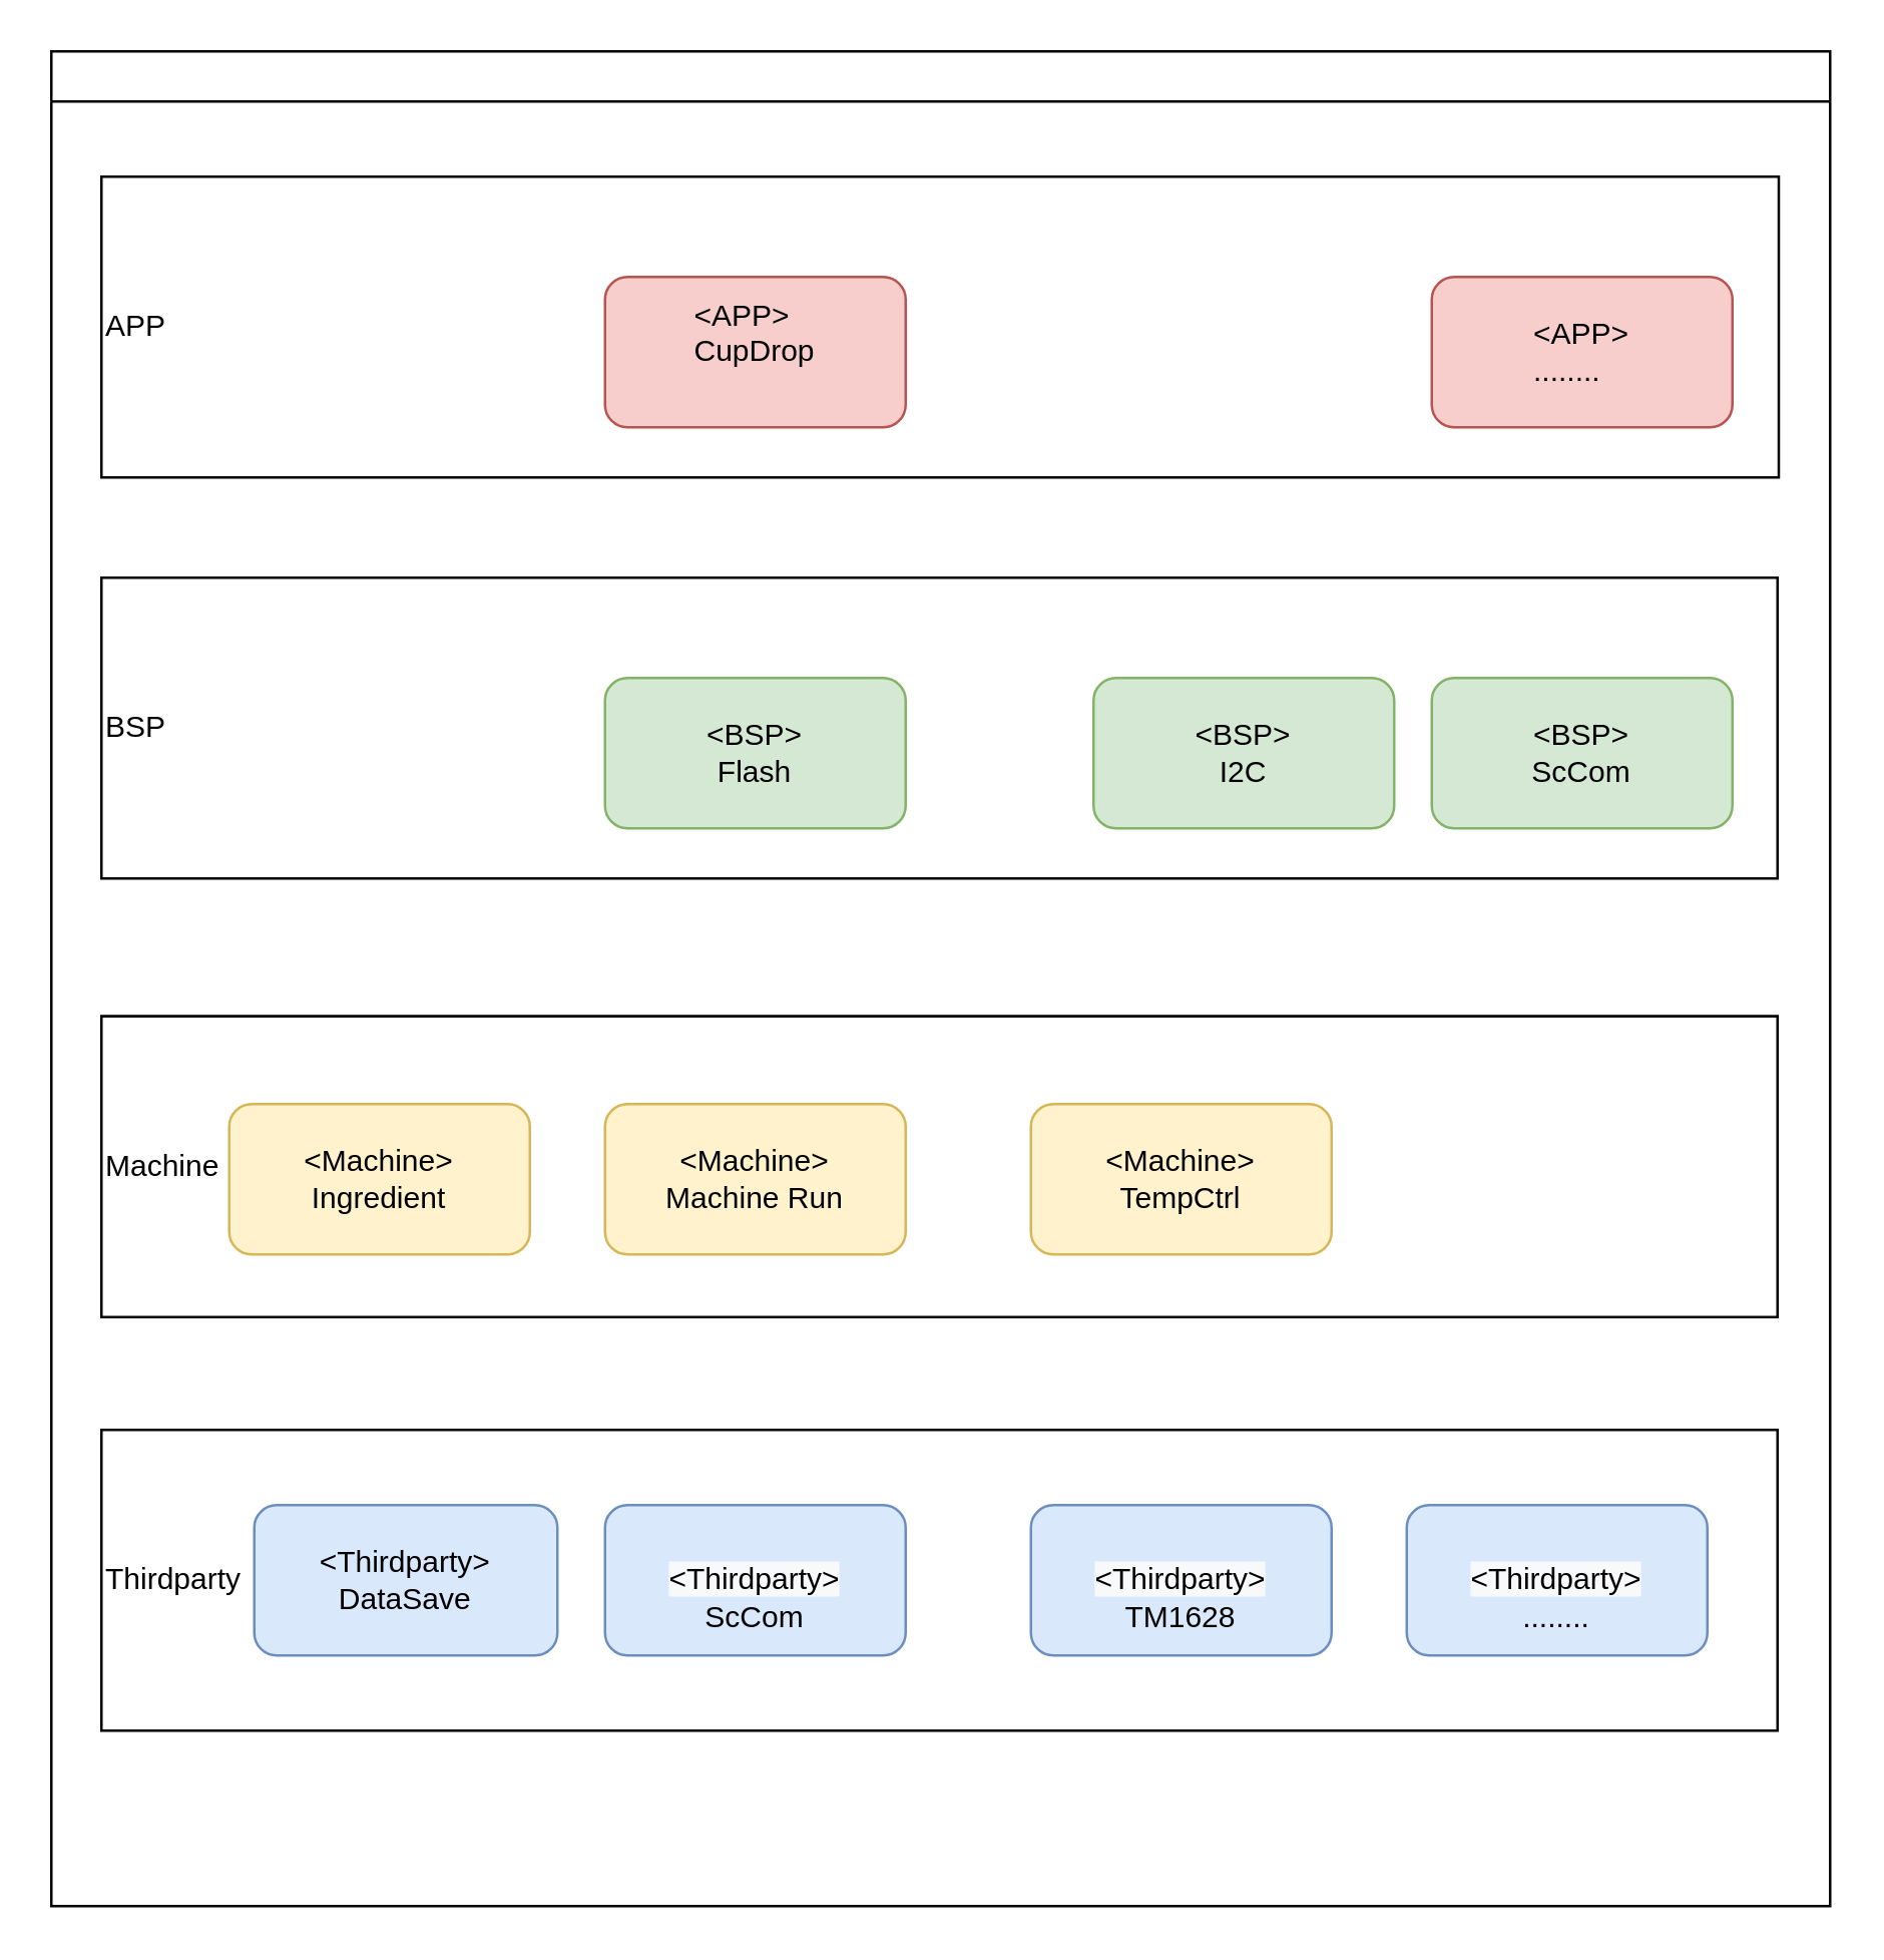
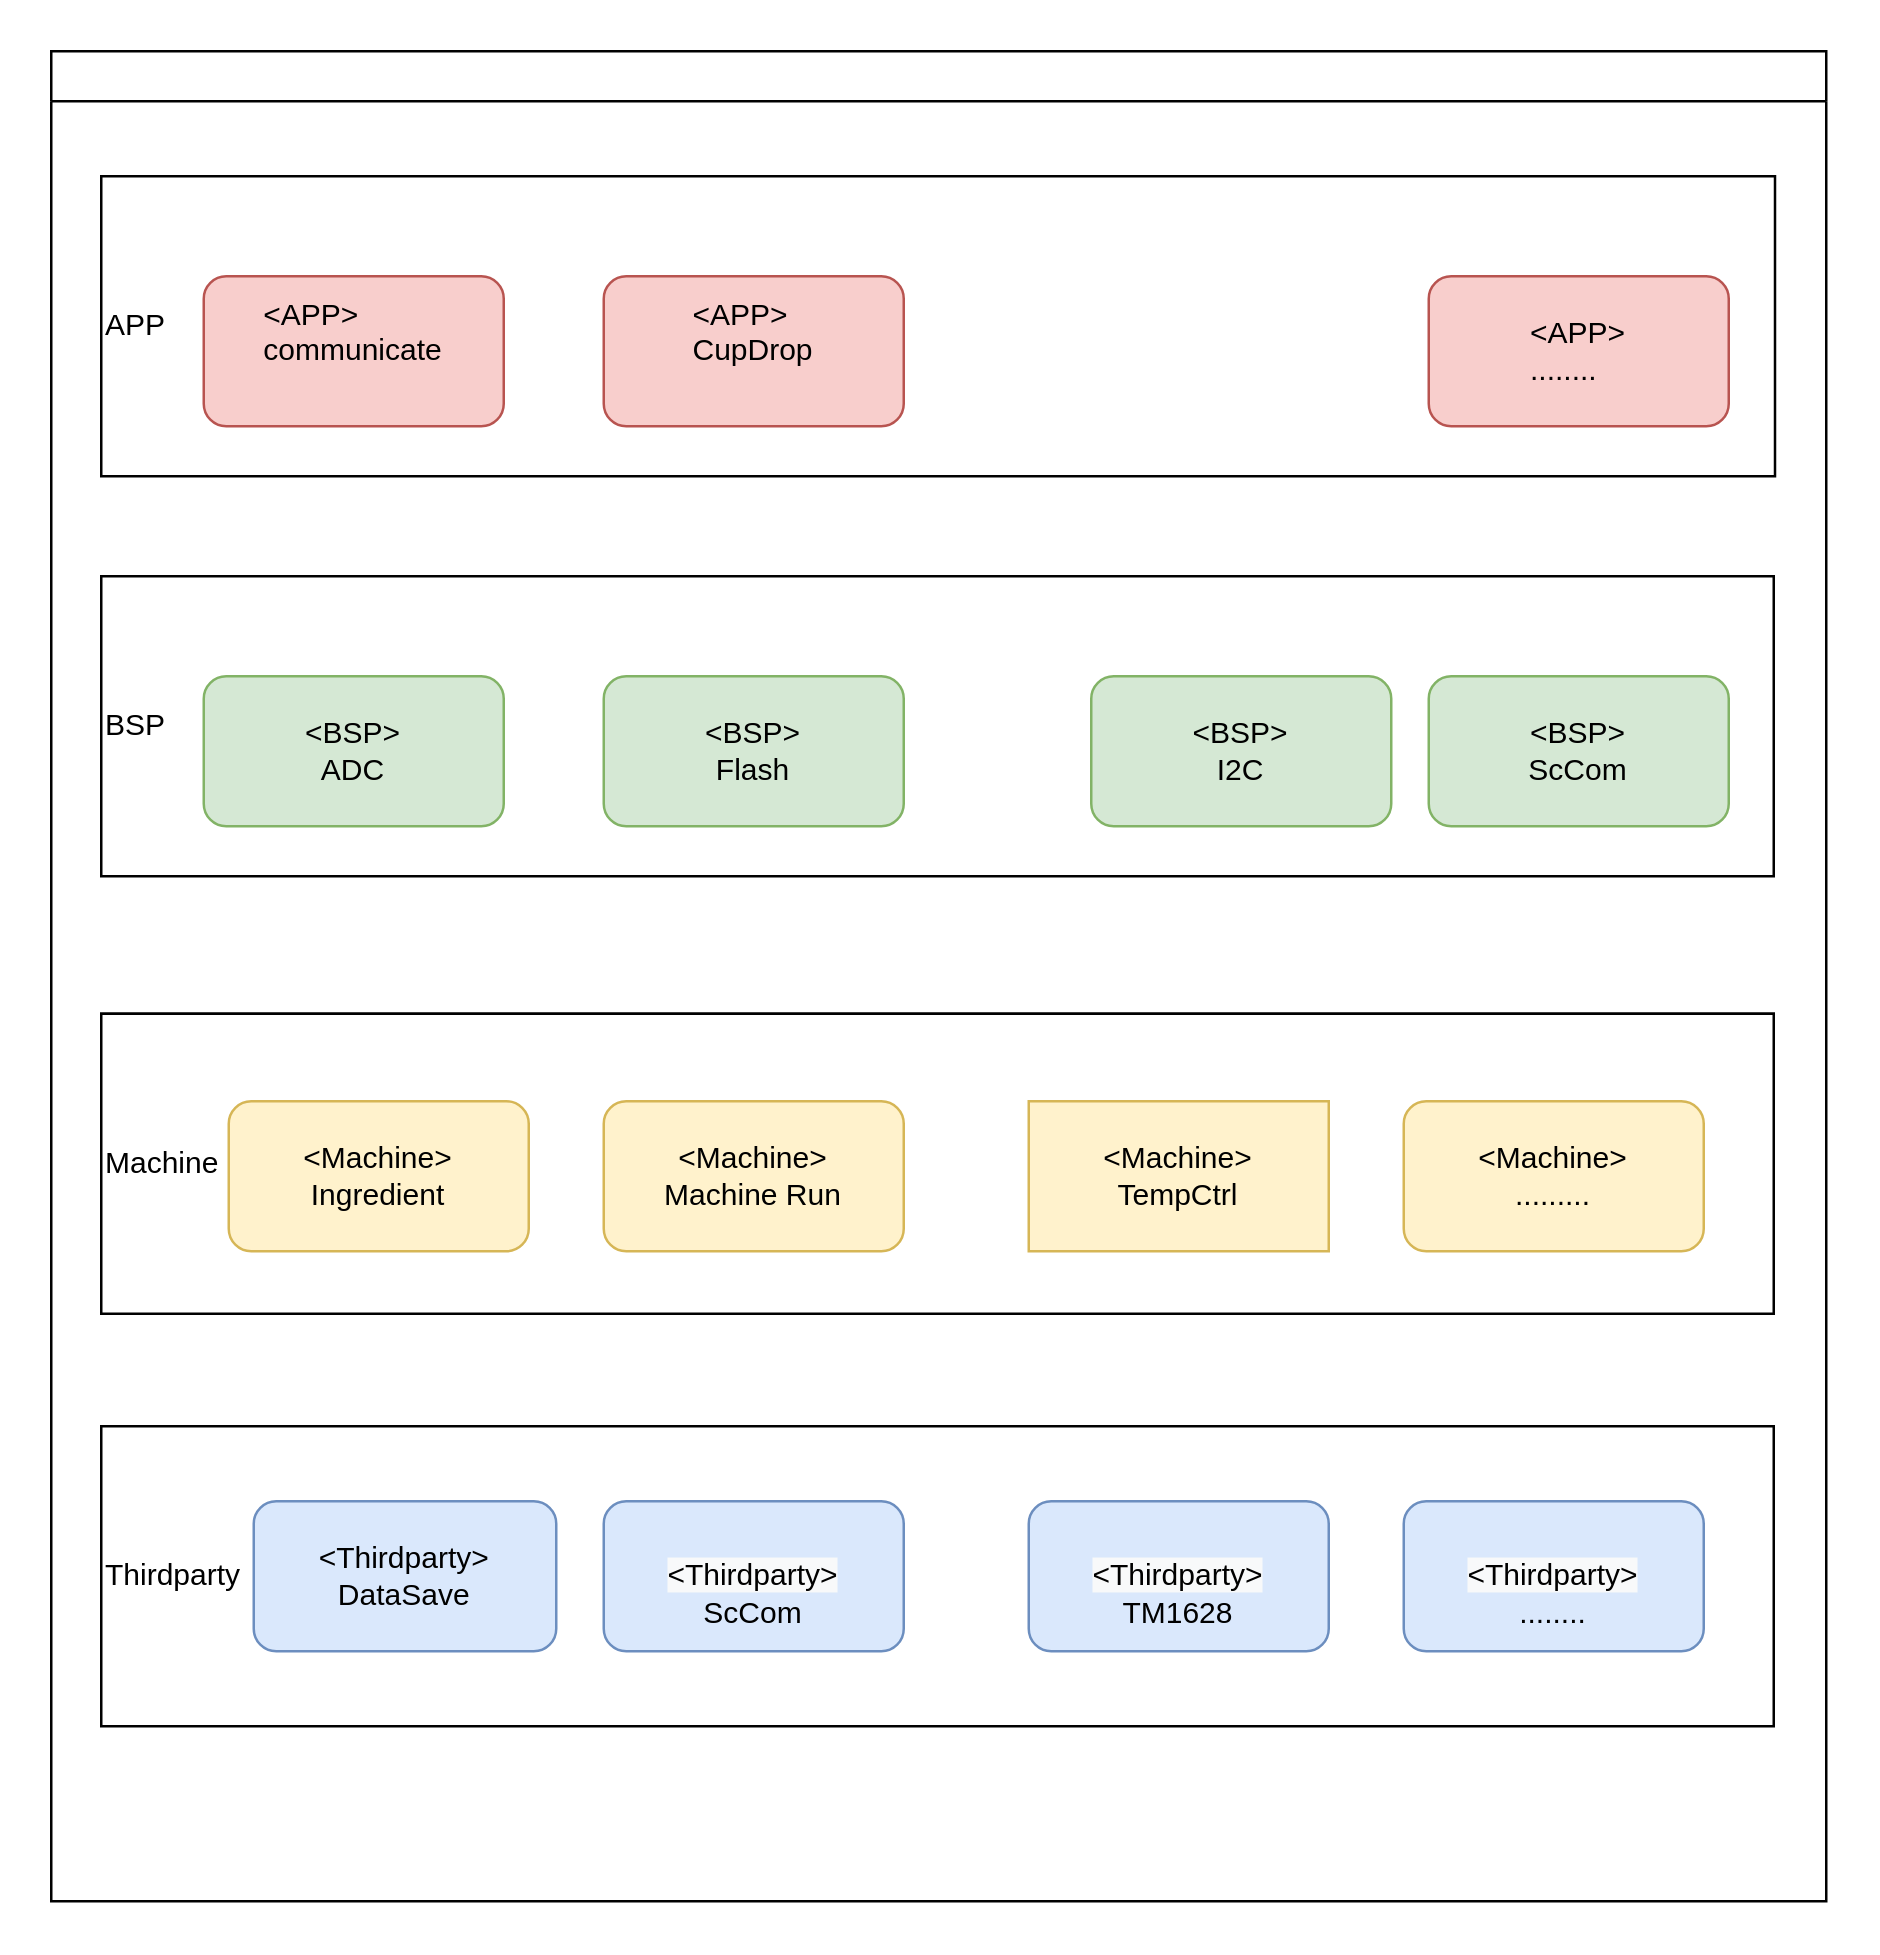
  <mxCell id="0" />
  <mxCell id="1" parent="0" />
  <mxCell id="2" value="" style="swimlane;html=1;startSize=20;horizontal=1;containerType=tree;glass=0;" vertex="1" parent="1"><mxGeometry x="20" y="20" width="710" height="740" as="geometry" /></mxCell>
  <mxCell id="3" value="" style="rounded=0;whiteSpace=wrap;html=1;" vertex="1" parent="2"><mxGeometry x="20" y="385" width="669" height="120" as="geometry" /></mxCell>
  <mxCell id="4" value="APP" style="rounded=0;whiteSpace=wrap;html=1;align=left;" vertex="1" parent="2"><mxGeometry x="20" y="50" width="669.5" height="120" as="geometry" /></mxCell>
  <mxCell id="5" value="BSP" style="rounded=0;whiteSpace=wrap;html=1;align=left;" vertex="1" parent="2"><mxGeometry x="20" y="210" width="669" height="120" as="geometry" /></mxCell>
  <mxCell id="6" value="Thirdparty" style="rounded=0;whiteSpace=wrap;html=1;align=left;" vertex="1" parent="2"><mxGeometry x="20" y="550" width="669" height="120" as="geometry" /></mxCell>
+ <mxCell id="7" value="&lt;div style=&quot;text-align: left;&quot;&gt;&amp;lt;APP&amp;gt;&lt;/div&gt;&lt;div style=&quot;text-align: left;&quot;&gt;communicate&lt;/div&gt;&lt;div style=&quot;text-align: left;&quot;&gt;&lt;br&gt;&lt;/div&gt;" style="rounded=1;whiteSpace=wrap;html=1;fillColor=#f8cecc;strokeColor=#b85450;" vertex="1" parent="2"><mxGeometry x="61" y="90" width="120" height="60" as="geometry" /></mxCell>
  <mxCell id="8" value="&lt;br&gt;&lt;div style=&quot;text-align: left;&quot;&gt;&amp;lt;APP&amp;gt;&lt;/div&gt;&lt;div style=&quot;text-align: left;&quot;&gt;CupDrop&lt;/div&gt;&lt;div style=&quot;text-align: left;&quot;&gt;&lt;br&gt;&lt;br&gt;&lt;/div&gt;" style="rounded=1;whiteSpace=wrap;html=1;fillColor=#f8cecc;strokeColor=#b85450;" vertex="1" parent="2"><mxGeometry x="221" y="90" width="120" height="60" as="geometry" /></mxCell>
  <mxCell id="9" value="&lt;div style=&quot;text-align: left;&quot;&gt;&amp;lt;APP&amp;gt;&lt;/div&gt;&lt;div style=&quot;text-align: left;&quot;&gt;........&lt;/div&gt;" style="rounded=1;whiteSpace=wrap;html=1;fillColor=#f8cecc;strokeColor=#b85450;" vertex="1" parent="2"><mxGeometry x="551" y="90" width="120" height="60" as="geometry" /></mxCell>
+ <mxCell id="10" value="&amp;lt;BSP&amp;gt;&lt;br&gt;ADC" style="rounded=1;whiteSpace=wrap;html=1;fillColor=#d5e8d4;strokeColor=#82b366;" vertex="1" parent="2"><mxGeometry x="61" y="250" width="120" height="60" as="geometry" /></mxCell>
  <mxCell id="11" value="&amp;lt;BSP&amp;gt;&lt;br&gt;Flash" style="rounded=1;whiteSpace=wrap;html=1;fillColor=#d5e8d4;strokeColor=#82b366;" vertex="1" parent="2"><mxGeometry x="221" y="250" width="120" height="60" as="geometry" /></mxCell>
  <mxCell id="12" value="&amp;lt;BSP&amp;gt;&lt;br&gt;I2C" style="rounded=1;whiteSpace=wrap;html=1;fillColor=#d5e8d4;strokeColor=#82b366;" vertex="1" parent="2"><mxGeometry x="416" y="250" width="120" height="60" as="geometry" /></mxCell>
  <mxCell id="13" value="&amp;lt;BSP&amp;gt;&lt;br&gt;ScCom" style="rounded=1;whiteSpace=wrap;html=1;fillColor=#d5e8d4;strokeColor=#82b366;" vertex="1" parent="2"><mxGeometry x="551" y="250" width="120" height="60" as="geometry" /></mxCell>
  <mxCell id="14" value="&amp;lt;Thirdparty&amp;gt;&lt;br&gt;DataSave" style="rounded=1;whiteSpace=wrap;html=1;fillColor=#dae8fc;strokeColor=#6c8ebf;" vertex="1" parent="2"><mxGeometry x="81" y="580" width="121" height="60" as="geometry" /></mxCell>
  <mxCell id="15" value="&lt;br&gt;&lt;span style=&quot;color: rgb(0, 0, 0); font-family: Helvetica; font-size: 12px; font-style: normal; font-variant-ligatures: normal; font-variant-caps: normal; font-weight: 400; letter-spacing: normal; orphans: 2; text-align: center; text-indent: 0px; text-transform: none; widows: 2; word-spacing: 0px; -webkit-text-stroke-width: 0px; background-color: rgb(248, 249, 250); text-decoration-thickness: initial; text-decoration-style: initial; text-decoration-color: initial; float: none; display: inline !important;&quot;&gt;&amp;lt;Thirdparty&amp;gt;&lt;/span&gt;&lt;br&gt;ScCom" style="rounded=1;whiteSpace=wrap;html=1;fillColor=#dae8fc;strokeColor=#6c8ebf;" vertex="1" parent="2"><mxGeometry x="221" y="580" width="120" height="60" as="geometry" /></mxCell>
  <mxCell id="16" value="&lt;br&gt;&lt;span style=&quot;color: rgb(0, 0, 0); font-family: Helvetica; font-size: 12px; font-style: normal; font-variant-ligatures: normal; font-variant-caps: normal; font-weight: 400; letter-spacing: normal; orphans: 2; text-align: center; text-indent: 0px; text-transform: none; widows: 2; word-spacing: 0px; -webkit-text-stroke-width: 0px; background-color: rgb(248, 249, 250); text-decoration-thickness: initial; text-decoration-style: initial; text-decoration-color: initial; float: none; display: inline !important;&quot;&gt;&amp;lt;Thirdparty&amp;gt;&lt;/span&gt;&lt;br&gt;TM1628" style="rounded=1;whiteSpace=wrap;html=1;fillColor=#dae8fc;strokeColor=#6c8ebf;" vertex="1" parent="2"><mxGeometry x="391" y="580" width="120" height="60" as="geometry" /></mxCell>
  <mxCell id="17" value="&lt;br&gt;&lt;span style=&quot;color: rgb(0, 0, 0); font-family: Helvetica; font-size: 12px; font-style: normal; font-variant-ligatures: normal; font-variant-caps: normal; font-weight: 400; letter-spacing: normal; orphans: 2; text-align: center; text-indent: 0px; text-transform: none; widows: 2; word-spacing: 0px; -webkit-text-stroke-width: 0px; background-color: rgb(248, 249, 250); text-decoration-thickness: initial; text-decoration-style: initial; text-decoration-color: initial; float: none; display: inline !important;&quot;&gt;&amp;lt;Thirdparty&amp;gt;&lt;/span&gt;&lt;br&gt;........" style="rounded=1;whiteSpace=wrap;html=1;fillColor=#dae8fc;strokeColor=#6c8ebf;" vertex="1" parent="2"><mxGeometry x="541" y="580" width="120" height="60" as="geometry" /></mxCell>
  <mxCell id="18" value="Machine" style="rounded=0;whiteSpace=wrap;html=1;align=left;" vertex="1" parent="1"><mxGeometry x="40" y="405" width="669" height="120" as="geometry" /></mxCell>
  <mxCell id="19" value="&amp;lt;Machine&amp;gt;&lt;br&gt;Ingredient" style="rounded=1;whiteSpace=wrap;html=1;fillColor=#fff2cc;strokeColor=#d6b656;" vertex="1" parent="1"><mxGeometry x="91" y="440" width="120" height="60" as="geometry" /></mxCell>
  <mxCell id="20" value="&amp;lt;Machine&amp;gt;&lt;br&gt;Machine Run" style="rounded=1;whiteSpace=wrap;html=1;fillColor=#fff2cc;strokeColor=#d6b656;" vertex="1" parent="1"><mxGeometry x="241" y="440" width="120" height="60" as="geometry" /></mxCell>
- <mxCell id="21" value="&amp;lt;Machine&amp;gt;&lt;br&gt;TempCtrl" style="rounded=1;whiteSpace=wrap;html=1;fillColor=#fff2cc;strokeColor=#d6b656;" vertex="1" parent="1"><mxGeometry x="411" y="440" width="120" height="60" as="geometry" /></mxCell>
+ <mxCell id="21" value="&amp;lt;Machine&amp;gt;&lt;br&gt;TempCtrl" style="whiteSpace=wrap;html=1;fillColor=#fff2cc;strokeColor=#d6b656;rounded=0;" vertex="1" parent="1"><mxGeometry x="411" y="440" width="120" height="60" as="geometry" /></mxCell>
+ <mxCell id="22" value="&amp;lt;Machine&amp;gt;&lt;br&gt;........." style="rounded=1;whiteSpace=wrap;html=1;fillColor=#fff2cc;strokeColor=#d6b656;" vertex="1" parent="1"><mxGeometry x="561" y="440" width="120" height="60" as="geometry" /></mxCell>
